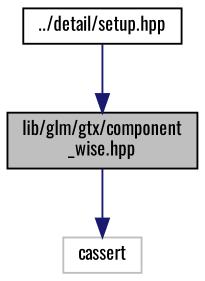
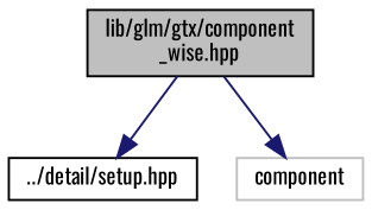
  digraph {
    fontname=Oswald
    node [color=black fillcolor=white fontname=Oswald fontsize=10 shape=record style=filled]
    edge [color=midnightblue fontname=Oswald fontsize=10 labelfontname=Helvetica labelfontsize=10 style=solid]
    n1 [fillcolor=grey75 fontcolor=black height=0.2 label="lib/glm/gtx/component\l_wise.hpp" width=0.4]
    n2 [height=0.2 label="../detail/setup.hpp" width=0.4]
-   n3 [color=grey75 height=0.2 label=cassert width=0.4]
-   n2 -> n1
+   n3 [color=grey75 height=0.2 label=component width=0.4]
+   n1 -> n2
    n1 -> n3
  }
